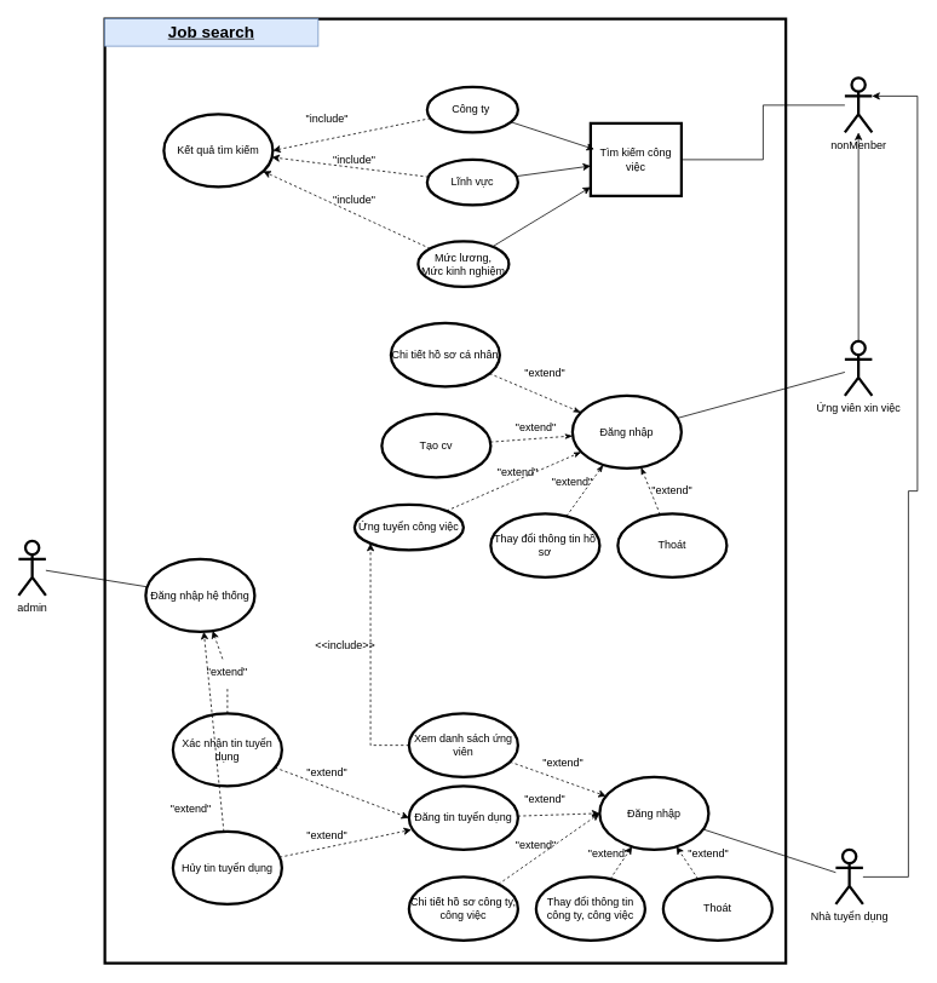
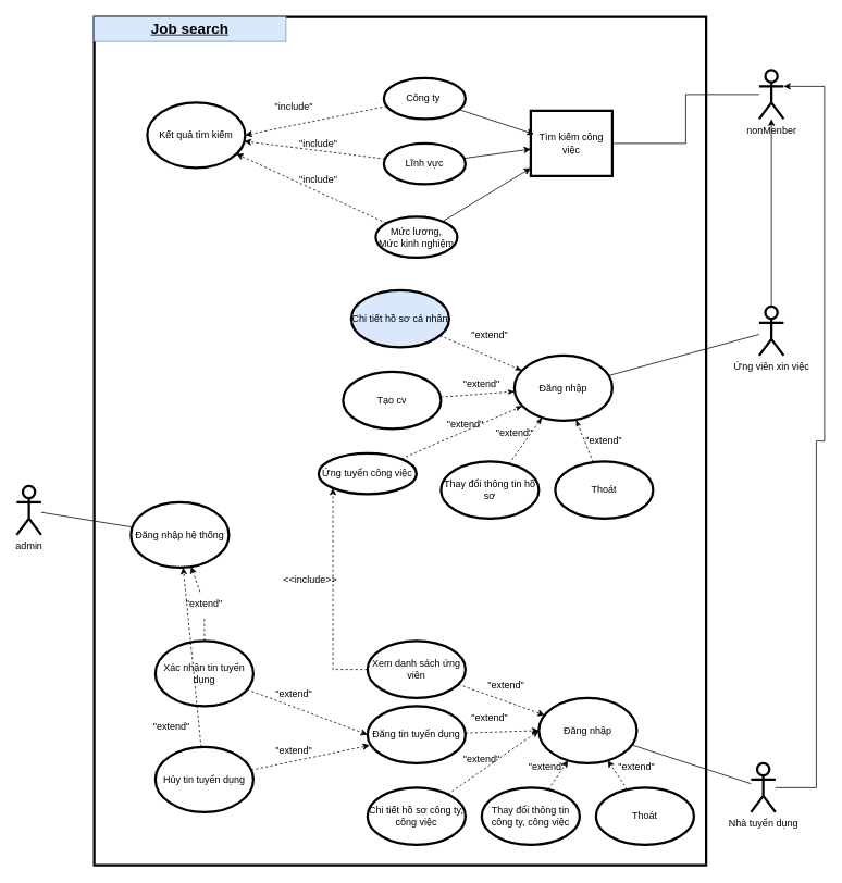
  <mxCell id="0" />
  <mxCell id="1" parent="0" />
  <mxCell id="2" value="" style="rounded=0;whiteSpace=wrap;html=1;strokeWidth=3;" parent="1" vertex="1"><mxGeometry x="115" y="20" width="750" height="1040" as="geometry" /></mxCell>
  <mxCell id="3" style="edgeStyle=none;rounded=0;orthogonalLoop=1;jettySize=auto;html=1;endArrow=none;endFill=0;" parent="1" source="4" target="68" edge="1"><mxGeometry relative="1" as="geometry" /></mxCell>
  <mxCell id="4" value="admin" style="shape=umlActor;verticalLabelPosition=bottom;verticalAlign=top;html=1;outlineConnect=0;strokeWidth=3;" parent="1" vertex="1"><mxGeometry x="20" y="595" width="30" height="60" as="geometry" /></mxCell>
  <mxCell id="5" style="edgeStyle=orthogonalEdgeStyle;rounded=0;orthogonalLoop=1;jettySize=auto;html=1;entryX=1;entryY=0.5;entryDx=0;entryDy=0;endArrow=none;endFill=0;" parent="1" source="6" target="10" edge="1"><mxGeometry relative="1" as="geometry" /></mxCell>
  <mxCell id="6" value="nonMenber" style="shape=umlActor;verticalLabelPosition=bottom;verticalAlign=top;html=1;outlineConnect=0;strokeWidth=3;direction=east;" parent="1" vertex="1"><mxGeometry x="930" y="85" width="30" height="60" as="geometry" /></mxCell>
  <mxCell id="7" style="edgeStyle=none;rounded=0;orthogonalLoop=1;jettySize=auto;html=1;endArrow=classic;endFill=1;" parent="1" source="9" target="6" edge="1"><mxGeometry relative="1" as="geometry" /></mxCell>
  <mxCell id="8" style="edgeStyle=none;rounded=0;orthogonalLoop=1;jettySize=auto;html=1;endArrow=none;endFill=0;" parent="1" source="9" target="23" edge="1"><mxGeometry relative="1" as="geometry" /></mxCell>
  <mxCell id="9" value="Ứng viên xin việc" style="shape=umlActor;verticalLabelPosition=bottom;verticalAlign=top;html=1;outlineConnect=0;strokeWidth=3;" parent="1" vertex="1"><mxGeometry x="930" y="375" width="30" height="60" as="geometry" /></mxCell>
  <mxCell id="10" value="Tìm kiếm công việc" style="whiteSpace=wrap;html=1;strokeWidth=3;rounded=0;" parent="1" vertex="1"><mxGeometry x="650" y="135" width="100" height="80" as="geometry" /></mxCell>
  <mxCell id="11" style="rounded=0;orthogonalLoop=1;jettySize=auto;html=1;entryX=0.04;entryY=0.358;entryDx=0;entryDy=0;entryPerimeter=0;endArrow=classic;endFill=1;" parent="1" source="13" target="10" edge="1"><mxGeometry relative="1" as="geometry" /></mxCell>
  <mxCell id="12" style="edgeStyle=none;rounded=0;orthogonalLoop=1;jettySize=auto;html=1;entryX=1;entryY=0.5;entryDx=0;entryDy=0;endArrow=classic;endFill=1;dashed=1;" parent="1" source="13" target="20" edge="1"><mxGeometry relative="1" as="geometry" /></mxCell>
  <mxCell id="13" value="Công ty&amp;nbsp;" style="ellipse;whiteSpace=wrap;html=1;strokeWidth=3;" parent="1" vertex="1"><mxGeometry x="470" y="95" width="100" height="50" as="geometry" /></mxCell>
  <mxCell id="14" style="edgeStyle=none;rounded=0;orthogonalLoop=1;jettySize=auto;html=1;endArrow=classic;endFill=1;" parent="1" source="16" target="10" edge="1"><mxGeometry relative="1" as="geometry" /></mxCell>
  <mxCell id="15" style="edgeStyle=none;rounded=0;orthogonalLoop=1;jettySize=auto;html=1;dashed=1;endArrow=classic;endFill=1;" parent="1" source="16" target="20" edge="1"><mxGeometry relative="1" as="geometry" /></mxCell>
  <mxCell id="16" value="Lĩnh vực" style="ellipse;whiteSpace=wrap;html=1;strokeWidth=3;" parent="1" vertex="1"><mxGeometry x="470" y="175" width="100" height="50" as="geometry" /></mxCell>
  <mxCell id="17" style="edgeStyle=none;rounded=0;orthogonalLoop=1;jettySize=auto;html=1;endArrow=classic;endFill=1;" parent="1" source="19" target="10" edge="1"><mxGeometry relative="1" as="geometry" /></mxCell>
  <mxCell id="18" style="edgeStyle=none;rounded=0;orthogonalLoop=1;jettySize=auto;html=1;dashed=1;endArrow=classic;endFill=1;" parent="1" source="19" target="20" edge="1"><mxGeometry relative="1" as="geometry" /></mxCell>
  <mxCell id="19" value="Mức lương,&lt;br&gt;Mức kinh nghiệm" style="ellipse;whiteSpace=wrap;html=1;strokeWidth=3;" parent="1" vertex="1"><mxGeometry x="460" y="265" width="100" height="50" as="geometry" /></mxCell>
  <mxCell id="20" value="Kết quả tìm kiếm" style="ellipse;whiteSpace=wrap;html=1;strokeWidth=3;" parent="1" vertex="1"><mxGeometry x="180" y="125" width="120" height="80" as="geometry" /></mxCell>
  <mxCell id="21" value="&quot;include&quot;" style="text;html=1;strokeColor=none;fillColor=none;align=center;verticalAlign=middle;whiteSpace=wrap;rounded=0;" parent="1" vertex="1"><mxGeometry x="360" y="160" width="60" height="30" as="geometry" /></mxCell>
  <mxCell id="22" value="&quot;include&quot;" style="text;html=1;strokeColor=none;fillColor=none;align=center;verticalAlign=middle;whiteSpace=wrap;rounded=0;" parent="1" vertex="1"><mxGeometry x="360" y="205" width="60" height="30" as="geometry" /></mxCell>
  <mxCell id="23" value="Đăng nhập" style="ellipse;whiteSpace=wrap;html=1;strokeWidth=3;" parent="1" vertex="1"><mxGeometry x="630" y="435" width="120" height="80" as="geometry" /></mxCell>
  <mxCell id="24" style="edgeStyle=none;rounded=0;orthogonalLoop=1;jettySize=auto;html=1;endArrow=classicThin;endFill=1;dashed=1;" parent="1" source="25" target="23" edge="1"><mxGeometry relative="1" as="geometry" /></mxCell>
- <mxCell id="25" value="Chi tiết hồ sơ cá nhân" style="ellipse;whiteSpace=wrap;html=1;strokeWidth=3;" parent="1" vertex="1"><mxGeometry x="430" y="355" width="120" height="70" as="geometry" /></mxCell>
+ <mxCell id="25" value="Chi tiết hồ sơ cá nhân" style="ellipse;whiteSpace=wrap;html=1;strokeWidth=3;fillColor=#dae8fc;" parent="1" vertex="1"><mxGeometry x="430" y="355" width="120" height="70" as="geometry" /></mxCell>
  <mxCell id="26" value="&quot;include&quot;" style="text;html=1;strokeColor=none;fillColor=none;align=center;verticalAlign=middle;whiteSpace=wrap;rounded=0;" parent="1" vertex="1"><mxGeometry x="330" y="115" width="60" height="30" as="geometry" /></mxCell>
  <mxCell id="27" style="edgeStyle=none;rounded=0;orthogonalLoop=1;jettySize=auto;html=1;dashed=1;endArrow=classicThin;endFill=1;" parent="1" source="28" target="23" edge="1"><mxGeometry relative="1" as="geometry" /></mxCell>
  <mxCell id="28" value="Tạo cv" style="ellipse;whiteSpace=wrap;html=1;strokeWidth=3;" parent="1" vertex="1"><mxGeometry x="420" y="455" width="120" height="70" as="geometry" /></mxCell>
  <mxCell id="29" style="edgeStyle=none;rounded=0;orthogonalLoop=1;jettySize=auto;html=1;dashed=1;endArrow=classicThin;endFill=1;" parent="1" source="30" target="23" edge="1"><mxGeometry relative="1" as="geometry" /></mxCell>
  <mxCell id="30" value="Thay đổi thông tin hồ sơ" style="ellipse;whiteSpace=wrap;html=1;strokeWidth=3;" parent="1" vertex="1"><mxGeometry x="540" y="565" width="120" height="70" as="geometry" /></mxCell>
  <mxCell id="31" style="edgeStyle=none;rounded=0;orthogonalLoop=1;jettySize=auto;html=1;dashed=1;endArrow=classicThin;endFill=1;" parent="1" source="32" target="23" edge="1"><mxGeometry relative="1" as="geometry" /></mxCell>
  <mxCell id="32" value="Thoát" style="ellipse;whiteSpace=wrap;html=1;strokeWidth=3;" parent="1" vertex="1"><mxGeometry x="680" y="565" width="120" height="70" as="geometry" /></mxCell>
  <mxCell id="33" style="edgeStyle=none;rounded=0;orthogonalLoop=1;jettySize=auto;html=1;dashed=1;endArrow=classicThin;endFill=1;" parent="1" source="34" target="23" edge="1"><mxGeometry relative="1" as="geometry" /></mxCell>
  <mxCell id="34" value="Ứng tuyển công việc" style="ellipse;whiteSpace=wrap;html=1;strokeWidth=3;" parent="1" vertex="1"><mxGeometry x="390" y="555" width="120" height="50" as="geometry" /></mxCell>
  <mxCell id="35" value="&quot;extend&quot;" style="text;html=1;strokeColor=none;fillColor=none;align=center;verticalAlign=middle;whiteSpace=wrap;rounded=0;" parent="1" vertex="1"><mxGeometry x="570" y="395" width="60" height="30" as="geometry" /></mxCell>
  <mxCell id="36" value="&quot;extend&quot;" style="text;html=1;strokeColor=none;fillColor=none;align=center;verticalAlign=middle;whiteSpace=wrap;rounded=0;" parent="1" vertex="1"><mxGeometry x="560" y="455" width="60" height="30" as="geometry" /></mxCell>
  <mxCell id="37" value="&quot;extend&quot;" style="text;html=1;strokeColor=none;fillColor=none;align=center;verticalAlign=middle;whiteSpace=wrap;rounded=0;" parent="1" vertex="1"><mxGeometry x="540" y="505" width="60" height="30" as="geometry" /></mxCell>
  <mxCell id="38" value="&quot;extend&quot;" style="text;html=1;strokeColor=none;fillColor=none;align=center;verticalAlign=middle;whiteSpace=wrap;rounded=0;" parent="1" vertex="1"><mxGeometry x="600" y="515" width="60" height="30" as="geometry" /></mxCell>
  <mxCell id="39" value="&quot;extend&quot;" style="text;html=1;strokeColor=none;fillColor=none;align=center;verticalAlign=middle;whiteSpace=wrap;rounded=0;" parent="1" vertex="1"><mxGeometry x="710" y="525" width="60" height="30" as="geometry" /></mxCell>
  <mxCell id="40" style="edgeStyle=orthogonalEdgeStyle;rounded=0;orthogonalLoop=1;jettySize=auto;html=1;entryX=1;entryY=0.333;entryDx=0;entryDy=0;entryPerimeter=0;endArrow=classic;endFill=1;" parent="1" source="42" target="6" edge="1"><mxGeometry relative="1" as="geometry"><Array as="points"><mxPoint x="1000" y="965" /><mxPoint x="1000" y="540" /><mxPoint x="1010" y="540" /><mxPoint x="1010" y="105" /></Array></mxGeometry></mxCell>
  <mxCell id="41" style="edgeStyle=none;rounded=0;orthogonalLoop=1;jettySize=auto;html=1;endArrow=none;endFill=0;" parent="1" source="42" target="43" edge="1"><mxGeometry relative="1" as="geometry" /></mxCell>
  <mxCell id="42" value="Nhà tuyển dụng" style="shape=umlActor;verticalLabelPosition=bottom;verticalAlign=top;html=1;outlineConnect=0;strokeWidth=3;" parent="1" vertex="1"><mxGeometry x="920" y="935" width="30" height="60" as="geometry" /></mxCell>
  <mxCell id="43" value="Đăng nhập" style="ellipse;whiteSpace=wrap;html=1;strokeWidth=3;" parent="1" vertex="1"><mxGeometry x="660" y="855" width="120" height="80" as="geometry" /></mxCell>
  <mxCell id="44" style="edgeStyle=none;rounded=0;orthogonalLoop=1;jettySize=auto;html=1;dashed=1;endArrow=classic;endFill=1;" parent="1" source="45" target="43" edge="1"><mxGeometry relative="1" as="geometry" /></mxCell>
  <mxCell id="45" value="Thoát" style="ellipse;whiteSpace=wrap;html=1;strokeWidth=3;" parent="1" vertex="1"><mxGeometry x="730" y="965" width="120" height="70" as="geometry" /></mxCell>
  <mxCell id="46" style="edgeStyle=none;rounded=0;orthogonalLoop=1;jettySize=auto;html=1;dashed=1;endArrow=classic;endFill=1;" parent="1" source="47" target="43" edge="1"><mxGeometry relative="1" as="geometry" /></mxCell>
  <mxCell id="47" value="Thay đổi thông tin công ty, công việc" style="ellipse;whiteSpace=wrap;html=1;strokeWidth=3;" parent="1" vertex="1"><mxGeometry x="590" y="965" width="120" height="70" as="geometry" /></mxCell>
  <mxCell id="48" style="edgeStyle=none;rounded=0;orthogonalLoop=1;jettySize=auto;html=1;entryX=0;entryY=0.5;entryDx=0;entryDy=0;dashed=1;endArrow=classic;endFill=1;" parent="1" source="49" target="43" edge="1"><mxGeometry relative="1" as="geometry" /></mxCell>
  <mxCell id="49" value="Chi tiết hồ sơ công ty, công việc" style="ellipse;whiteSpace=wrap;html=1;strokeWidth=3;" parent="1" vertex="1"><mxGeometry x="450" y="965" width="120" height="70" as="geometry" /></mxCell>
  <mxCell id="50" style="edgeStyle=none;rounded=0;orthogonalLoop=1;jettySize=auto;html=1;entryX=0;entryY=0.5;entryDx=0;entryDy=0;dashed=1;endArrow=classic;endFill=1;" parent="1" source="51" target="43" edge="1"><mxGeometry relative="1" as="geometry" /></mxCell>
  <mxCell id="51" value="Đăng tin tuyển dụng" style="ellipse;whiteSpace=wrap;html=1;strokeWidth=3;" parent="1" vertex="1"><mxGeometry x="450" y="865" width="120" height="70" as="geometry" /></mxCell>
  <mxCell id="52" style="edgeStyle=none;rounded=0;orthogonalLoop=1;jettySize=auto;html=1;dashed=1;endArrow=classic;endFill=1;" parent="1" source="54" target="43" edge="1"><mxGeometry relative="1" as="geometry" /></mxCell>
  <mxCell id="53" style="edgeStyle=orthogonalEdgeStyle;rounded=0;orthogonalLoop=1;jettySize=auto;html=1;entryX=0;entryY=1;entryDx=0;entryDy=0;dashed=1;endArrow=classic;endFill=1;" parent="1" source="54" target="34" edge="1"><mxGeometry relative="1" as="geometry"><Array as="points"><mxPoint x="408" y="820" /></Array></mxGeometry></mxCell>
  <mxCell id="54" value="Xem danh sách ứng viên" style="ellipse;whiteSpace=wrap;html=1;strokeWidth=3;" parent="1" vertex="1"><mxGeometry x="450" y="785" width="120" height="70" as="geometry" /></mxCell>
  <mxCell id="55" value="&quot;extend&quot;" style="text;html=1;strokeColor=none;fillColor=none;align=center;verticalAlign=middle;whiteSpace=wrap;rounded=0;" parent="1" vertex="1"><mxGeometry x="590" y="825" width="60" height="30" as="geometry" /></mxCell>
  <mxCell id="56" value="&quot;extend&quot;" style="text;html=1;strokeColor=none;fillColor=none;align=center;verticalAlign=middle;whiteSpace=wrap;rounded=0;" parent="1" vertex="1"><mxGeometry x="570" y="865" width="60" height="30" as="geometry" /></mxCell>
  <mxCell id="57" value="&quot;extend&quot;" style="text;html=1;strokeColor=none;fillColor=none;align=center;verticalAlign=middle;whiteSpace=wrap;rounded=0;" parent="1" vertex="1"><mxGeometry x="560" y="915" width="60" height="30" as="geometry" /></mxCell>
  <mxCell id="58" value="&quot;extend&quot;" style="text;html=1;strokeColor=none;fillColor=none;align=center;verticalAlign=middle;whiteSpace=wrap;rounded=0;" parent="1" vertex="1"><mxGeometry x="640" y="925" width="60" height="30" as="geometry" /></mxCell>
  <mxCell id="59" value="&quot;extend&quot;" style="text;html=1;strokeColor=none;fillColor=none;align=center;verticalAlign=middle;whiteSpace=wrap;rounded=0;" parent="1" vertex="1"><mxGeometry x="750" y="925" width="60" height="30" as="geometry" /></mxCell>
  <mxCell id="60" style="edgeStyle=none;rounded=0;orthogonalLoop=1;jettySize=auto;html=1;entryX=0;entryY=0.5;entryDx=0;entryDy=0;endArrow=classic;endFill=1;dashed=1;" parent="1" source="62" target="51" edge="1"><mxGeometry relative="1" as="geometry" /></mxCell>
  <mxCell id="61" style="edgeStyle=none;rounded=0;orthogonalLoop=1;jettySize=auto;html=1;dashed=1;endArrow=classic;endFill=1;startArrow=none;" parent="1" source="70" target="68" edge="1"><mxGeometry relative="1" as="geometry" /></mxCell>
  <mxCell id="62" value="Xác nhận tin tuyển dụng" style="ellipse;whiteSpace=wrap;html=1;strokeWidth=3;" parent="1" vertex="1"><mxGeometry x="190" y="785" width="120" height="80" as="geometry" /></mxCell>
  <mxCell id="63" style="edgeStyle=none;rounded=0;orthogonalLoop=1;jettySize=auto;html=1;entryX=0.022;entryY=0.686;entryDx=0;entryDy=0;entryPerimeter=0;dashed=1;endArrow=classic;endFill=1;" parent="1" source="65" target="51" edge="1"><mxGeometry relative="1" as="geometry" /></mxCell>
  <mxCell id="64" style="edgeStyle=none;rounded=0;orthogonalLoop=1;jettySize=auto;html=1;dashed=1;endArrow=classic;endFill=1;" parent="1" source="65" target="68" edge="1"><mxGeometry relative="1" as="geometry" /></mxCell>
  <mxCell id="65" value="Hủy tin tuyển dụng" style="ellipse;whiteSpace=wrap;html=1;strokeWidth=3;" parent="1" vertex="1"><mxGeometry x="190" y="915" width="120" height="80" as="geometry" /></mxCell>
  <mxCell id="66" value="&quot;extend&quot;" style="text;html=1;strokeColor=none;fillColor=none;align=center;verticalAlign=middle;whiteSpace=wrap;rounded=0;" parent="1" vertex="1"><mxGeometry x="330" y="835" width="60" height="30" as="geometry" /></mxCell>
  <mxCell id="67" value="&quot;extend&quot;" style="text;html=1;strokeColor=none;fillColor=none;align=center;verticalAlign=middle;whiteSpace=wrap;rounded=0;" parent="1" vertex="1"><mxGeometry x="330" y="905" width="60" height="30" as="geometry" /></mxCell>
  <mxCell id="68" value="Đăng nhập hệ thống" style="ellipse;whiteSpace=wrap;html=1;strokeWidth=3;" parent="1" vertex="1"><mxGeometry x="160" y="615" width="120" height="80" as="geometry" /></mxCell>
  <mxCell id="69" value="&quot;extend&quot;" style="text;html=1;strokeColor=none;fillColor=none;align=center;verticalAlign=middle;whiteSpace=wrap;rounded=0;" parent="1" vertex="1"><mxGeometry x="180" y="875" width="60" height="30" as="geometry" /></mxCell>
  <mxCell id="70" value="&quot;extend&quot;" style="text;html=1;strokeColor=none;fillColor=none;align=center;verticalAlign=middle;whiteSpace=wrap;rounded=0;" parent="1" vertex="1"><mxGeometry x="220" y="725" width="60" height="30" as="geometry" /></mxCell>
  <mxCell id="71" value="" style="edgeStyle=none;rounded=0;orthogonalLoop=1;jettySize=auto;html=1;dashed=1;endArrow=none;endFill=1;" parent="1" source="62" target="70" edge="1"><mxGeometry relative="1" as="geometry"><mxPoint x="243.037" y="785.27" as="sourcePoint" /><mxPoint x="226.883" y="694.736" as="targetPoint" /></mxGeometry></mxCell>
  <mxCell id="72" value="&amp;lt;&amp;lt;include&amp;gt;&amp;gt;" style="text;html=1;strokeColor=none;fillColor=none;align=center;verticalAlign=middle;whiteSpace=wrap;rounded=0;" parent="1" vertex="1"><mxGeometry x="350" y="695" width="60" height="30" as="geometry" /></mxCell>
  <mxCell id="73" value="Job search" style="text;html=1;strokeColor=#6c8ebf;fillColor=#dae8fc;align=center;verticalAlign=middle;whiteSpace=wrap;rounded=0;fontStyle=5;fontSize=18;" parent="1" vertex="1"><mxGeometry x="115" y="20" width="235" height="30" as="geometry" /></mxCell>
